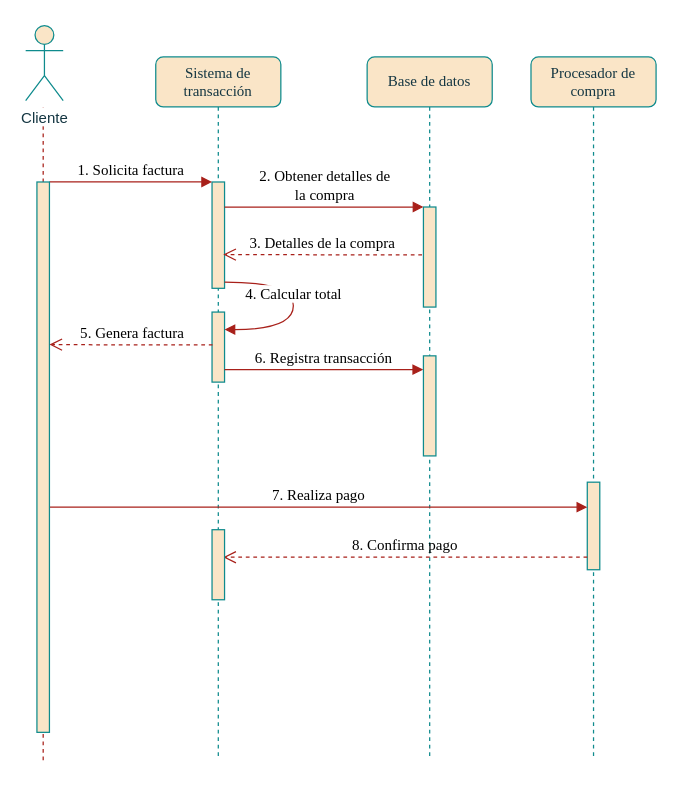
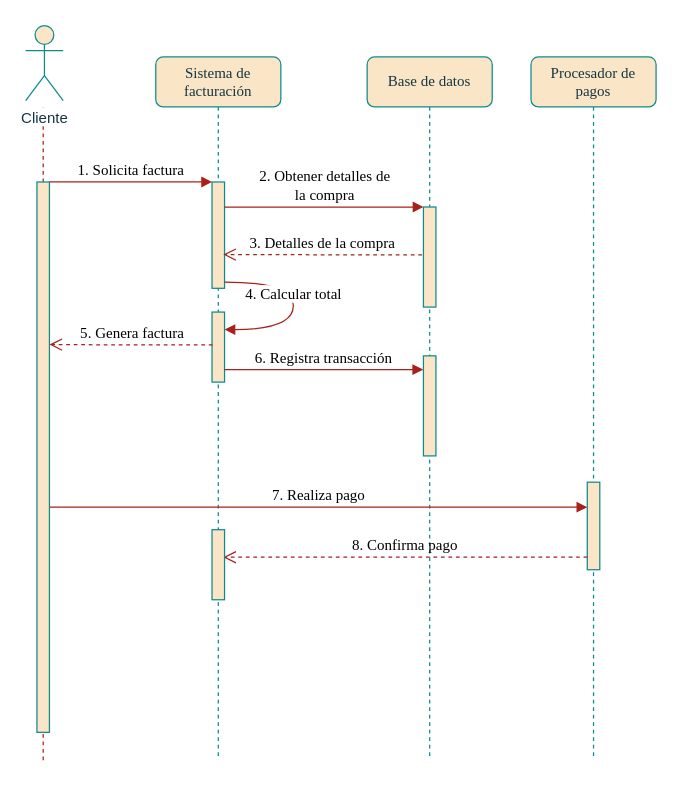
  <mxCell id="0" />
  <mxCell id="1" parent="0" />
  <mxCell id="2" value="" style="endArrow=none;dashed=1;html=1;rounded=0;labelBackgroundColor=none;strokeColor=#A8201A;fontColor=default;" parent="1" edge="1"><mxGeometry width="50" height="50" relative="1" as="geometry"><mxPoint x="34" y="607.286" as="sourcePoint" /><mxPoint x="34" y="85" as="targetPoint" /></mxGeometry></mxCell>
- <mxCell id="3" value="Sistema de transacción" style="shape=umlLifeline;perimeter=lifelinePerimeter;whiteSpace=wrap;html=1;container=1;collapsible=0;recursiveResize=0;outlineConnect=0;rounded=1;shadow=0;comic=0;labelBackgroundColor=none;strokeWidth=1;fontFamily=Verdana;fontSize=12;align=center;fillColor=#FAE5C7;strokeColor=#0F8B8D;fontColor=#143642;" parent="1" vertex="1"><mxGeometry x="124" y="45" width="100" height="560" as="geometry" /></mxCell>
+ <mxCell id="3" value="Sistema de facturación" style="shape=umlLifeline;perimeter=lifelinePerimeter;whiteSpace=wrap;html=1;container=1;collapsible=0;recursiveResize=0;outlineConnect=0;rounded=1;shadow=0;comic=0;labelBackgroundColor=none;strokeWidth=1;fontFamily=Verdana;fontSize=12;align=center;fillColor=#FAE5C7;strokeColor=#0F8B8D;fontColor=#143642;" parent="1" vertex="1"><mxGeometry x="124" y="45" width="100" height="560" as="geometry" /></mxCell>
  <mxCell id="4" value="&lt;span style=&quot;color: rgba(0, 0, 0, 0); font-family: monospace; font-size: 0px; text-align: start;&quot;&gt;%3CmxGraphModel%3E%3Croot%3E%3CmxCell%20id%3D%220%22%2F%3E%3CmxCell%20id%3D%221%22%20parent%3D%220%22%2F%3E%3CmxCell%20id%3D%222%22%20value%3D%22return%22%20style%3D%22html%3D1%3BverticalAlign%3Dbottom%3BendArrow%3Dopen%3Bdashed%3D1%3BendSize%3D8%3BlabelBackgroundColor%3Dnone%3BfontFamily%3DVerdana%3BfontSize%3D12%3BedgeStyle%3DelbowEdgeStyle%3Belbow%3Dvertical%3B%22%20edge%3D%221%22%20parent%3D%221%22%3E%3CmxGeometry%20relative%3D%221%22%20as%3D%22geometry%22%3E%3CmxPoint%20x%3D%22595%22%20y%3D%22260%22%20as%3D%22targetPoint%22%2F%3E%3CArray%20as%3D%22points%22%3E%3CmxPoint%20x%3D%22670%22%20y%3D%22260%22%2F%3E%3CmxPoint%20x%3D%22700%22%20y%3D%22260%22%2F%3E%3C%2FArray%3E%3CmxPoint%20x%3D%22725%22%20y%3D%22260%22%20as%3D%22sourcePoint%22%2F%3E%3C%2FmxGeometry%3E%3C%2FmxCell%3E%3C%2Froot%3E%3C%2FmxGraphModel%3E&lt;/span&gt;" style="html=1;points=[];perimeter=orthogonalPerimeter;rounded=0;shadow=0;comic=0;labelBackgroundColor=none;strokeWidth=1;fontFamily=Verdana;fontSize=12;align=center;fillColor=#FAE5C7;strokeColor=#0F8B8D;fontColor=#143642;" parent="3" vertex="1"><mxGeometry x="45" y="100" width="10" height="85" as="geometry" /></mxCell>
  <mxCell id="5" value="Base de datos" style="shape=umlLifeline;perimeter=lifelinePerimeter;whiteSpace=wrap;html=1;container=1;collapsible=0;recursiveResize=0;outlineConnect=0;rounded=1;shadow=0;comic=0;labelBackgroundColor=none;strokeWidth=1;fontFamily=Verdana;fontSize=12;align=center;fillColor=#FAE5C7;strokeColor=#0F8B8D;fontColor=#143642;" parent="1" vertex="1"><mxGeometry x="293" y="45" width="100" height="560" as="geometry" /></mxCell>
  <mxCell id="6" value="" style="html=1;points=[];perimeter=orthogonalPerimeter;rounded=0;shadow=0;comic=0;labelBackgroundColor=none;strokeWidth=1;fontFamily=Verdana;fontSize=12;align=center;fillColor=#FAE5C7;strokeColor=#0F8B8D;fontColor=#143642;" parent="5" vertex="1"><mxGeometry x="45" y="120" width="10" height="80" as="geometry" /></mxCell>
- <mxCell id="7" value="Procesador de compra" style="shape=umlLifeline;perimeter=lifelinePerimeter;whiteSpace=wrap;html=1;container=1;collapsible=0;recursiveResize=0;outlineConnect=0;rounded=1;shadow=0;comic=0;labelBackgroundColor=none;strokeWidth=1;fontFamily=Verdana;fontSize=12;align=center;fillColor=#FAE5C7;strokeColor=#0F8B8D;fontColor=#143642;" parent="1" vertex="1"><mxGeometry x="424" y="45" width="100" height="560" as="geometry" /></mxCell>
+ <mxCell id="7" value="Procesador de pagos" style="shape=umlLifeline;perimeter=lifelinePerimeter;whiteSpace=wrap;html=1;container=1;collapsible=0;recursiveResize=0;outlineConnect=0;rounded=1;shadow=0;comic=0;labelBackgroundColor=none;strokeWidth=1;fontFamily=Verdana;fontSize=12;align=center;fillColor=#FAE5C7;strokeColor=#0F8B8D;fontColor=#143642;" parent="1" vertex="1"><mxGeometry x="424" y="45" width="100" height="560" as="geometry" /></mxCell>
  <mxCell id="8" value="" style="html=1;points=[];perimeter=orthogonalPerimeter;rounded=0;shadow=0;comic=0;labelBackgroundColor=none;strokeWidth=1;fontFamily=Verdana;fontSize=12;align=center;fillColor=#FAE5C7;strokeColor=#0F8B8D;fontColor=#143642;" parent="1" vertex="1"><mxGeometry x="469" y="385" width="10" height="70" as="geometry" /></mxCell>
  <mxCell id="9" value="7. Realiza pago" style="html=1;verticalAlign=bottom;endArrow=block;entryX=0;entryY=0;labelBackgroundColor=none;fontFamily=Verdana;fontSize=12;strokeColor=#A8201A;fontColor=default;" parent="1" source="13" edge="1"><mxGeometry relative="1" as="geometry"><mxPoint x="394" y="385" as="sourcePoint" /><mxPoint x="469" y="405" as="targetPoint" /></mxGeometry></mxCell>
  <mxCell id="10" value="8. Confirma pago" style="html=1;verticalAlign=bottom;endArrow=open;dashed=1;endSize=8;labelBackgroundColor=none;fontFamily=Verdana;fontSize=12;edgeStyle=elbowEdgeStyle;elbow=vertical;strokeColor=#A8201A;fontColor=default;" parent="1" edge="1"><mxGeometry relative="1" as="geometry"><mxPoint x="178" y="445" as="targetPoint" /><Array as="points"><mxPoint x="454" y="445" /></Array><mxPoint x="469" y="445" as="sourcePoint" /></mxGeometry></mxCell>
  <mxCell id="11" value="1. Solicita factura" style="html=1;verticalAlign=bottom;endArrow=block;entryX=0;entryY=0;labelBackgroundColor=none;fontFamily=Verdana;fontSize=12;edgeStyle=elbowEdgeStyle;elbow=vertical;strokeColor=#A8201A;fontColor=default;" parent="1" source="13" target="4" edge="1"><mxGeometry relative="1" as="geometry"><mxPoint x="104" y="155" as="sourcePoint" /></mxGeometry></mxCell>
  <mxCell id="12" value="2. Obtener detalles de&lt;br&gt;la compra" style="html=1;verticalAlign=bottom;endArrow=block;entryX=0;entryY=0;labelBackgroundColor=none;fontFamily=Verdana;fontSize=12;edgeStyle=elbowEdgeStyle;elbow=vertical;strokeColor=#A8201A;fontColor=default;" parent="1" source="4" target="6" edge="1"><mxGeometry relative="1" as="geometry"><mxPoint x="254" y="165" as="sourcePoint" /><mxPoint as="offset" /></mxGeometry></mxCell>
  <mxCell id="13" value="" style="html=1;points=[];perimeter=orthogonalPerimeter;rounded=0;shadow=0;comic=0;labelBackgroundColor=none;strokeWidth=1;fontFamily=Verdana;fontSize=12;align=center;fillColor=#FAE5C7;strokeColor=#0F8B8D;fontColor=#143642;" parent="1" vertex="1"><mxGeometry x="29" y="145" width="10" height="440" as="geometry" /></mxCell>
  <mxCell id="14" value="&lt;span style=&quot;background-color: light-dark(#ffffff, var(--ge-dark-color, #121212));&quot;&gt;Cliente&lt;/span&gt;" style="shape=umlActor;verticalLabelPosition=bottom;verticalAlign=top;html=1;outlineConnect=0;labelBackgroundColor=none;fillColor=#FAE5C7;strokeColor=#0F8B8D;fontColor=#143642;" parent="1" vertex="1"><mxGeometry x="20" y="20" width="30" height="60" as="geometry" /></mxCell>
  <mxCell id="15" value="3. Detalles de la compra" style="html=1;verticalAlign=bottom;endArrow=open;dashed=1;endSize=8;labelBackgroundColor=none;fontFamily=Verdana;fontSize=12;edgeStyle=elbowEdgeStyle;elbow=horizontal;exitX=-0.111;exitY=0.478;exitDx=0;exitDy=0;exitPerimeter=0;strokeColor=#A8201A;fontColor=default;" parent="1" edge="1" source="6"><mxGeometry relative="1" as="geometry"><mxPoint x="178" y="203" as="targetPoint" /><Array as="points"><mxPoint x="274" y="203" /><mxPoint x="304" y="203" /></Array><mxPoint x="329" y="203" as="sourcePoint" /></mxGeometry></mxCell>
  <mxCell id="16" value="&lt;span style=&quot;color: rgba(0, 0, 0, 0); font-family: monospace; font-size: 0px; text-align: start;&quot;&gt;%3CmxGraphModel%3E%3Croot%3E%3CmxCell%20id%3D%220%22%2F%3E%3CmxCell%20id%3D%221%22%20parent%3D%220%22%2F%3E%3CmxCell%20id%3D%222%22%20value%3D%22return%22%20style%3D%22html%3D1%3BverticalAlign%3Dbottom%3BendArrow%3Dopen%3Bdashed%3D1%3BendSize%3D8%3BlabelBackgroundColor%3Dnone%3BfontFamily%3DVerdana%3BfontSize%3D12%3BedgeStyle%3DelbowEdgeStyle%3Belbow%3Dvertical%3B%22%20edge%3D%221%22%20parent%3D%221%22%3E%3CmxGeometry%20relative%3D%221%22%20as%3D%22geometry%22%3E%3CmxPoint%20x%3D%22595%22%20y%3D%22260%22%20as%3D%22targetPoint%22%2F%3E%3CArray%20as%3D%22points%22%3E%3CmxPoint%20x%3D%22670%22%20y%3D%22260%22%2F%3E%3CmxPoint%20x%3D%22700%22%20y%3D%22260%22%2F%3E%3C%2FArray%3E%3CmxPoint%20x%3D%22725%22%20y%3D%22260%22%20as%3D%22sourcePoint%22%2F%3E%3C%2FmxGeometry%3E%3C%2FmxCell%3E%3C%2Froot%3E%3C%2FmxGraphModel%3E&lt;/span&gt;" style="html=1;points=[];perimeter=orthogonalPerimeter;rounded=0;shadow=0;comic=0;labelBackgroundColor=none;strokeWidth=1;fontFamily=Verdana;fontSize=12;align=center;fillColor=#FAE5C7;strokeColor=#0F8B8D;fontColor=#143642;" parent="1" vertex="1"><mxGeometry x="169" y="249" width="10" height="56" as="geometry" /></mxCell>
  <mxCell id="17" value="&lt;span style=&quot;background-color: light-dark(#ffffff, var(--ge-dark-color, #121212));&quot;&gt;4. Calcular total&lt;/span&gt;" style="html=1;verticalAlign=bottom;endArrow=block;labelBackgroundColor=none;fontFamily=Verdana;fontSize=12;elbow=vertical;edgeStyle=orthogonalEdgeStyle;curved=1;entryX=1;entryY=0.286;entryPerimeter=0;exitX=1.038;exitY=0.345;exitPerimeter=0;strokeColor=#A8201A;fontColor=default;" parent="1" edge="1"><mxGeometry x="0.004" relative="1" as="geometry"><mxPoint x="179" y="225" as="sourcePoint" /><mxPoint x="179" y="263" as="targetPoint" /><Array as="points"><mxPoint x="234" y="225" /><mxPoint x="234" y="263" /></Array><mxPoint as="offset" /></mxGeometry></mxCell>
  <mxCell id="18" value="5. Genera factura" style="html=1;verticalAlign=bottom;endArrow=open;dashed=1;endSize=8;labelBackgroundColor=none;fontFamily=Verdana;fontSize=12;edgeStyle=elbowEdgeStyle;elbow=horizontal;align=center;exitX=0.041;exitY=0.47;exitDx=0;exitDy=0;exitPerimeter=0;strokeColor=#A8201A;fontColor=default;" parent="1" edge="1" source="16"><mxGeometry relative="1" as="geometry"><mxPoint x="39" y="275" as="targetPoint" /><Array as="points"><mxPoint x="124" y="235" /><mxPoint x="203" y="275" /></Array><mxPoint x="134" y="275" as="sourcePoint" /></mxGeometry></mxCell>
  <mxCell id="19" value="6. Registra transacción" style="html=1;verticalAlign=bottom;endArrow=block;labelBackgroundColor=none;fontFamily=Verdana;fontSize=12;edgeStyle=elbowEdgeStyle;elbow=vertical;entryX=-0.022;entryY=0.138;entryDx=0;entryDy=0;entryPerimeter=0;strokeColor=#A8201A;fontColor=default;" parent="1" edge="1" target="20"><mxGeometry relative="1" as="geometry"><mxPoint x="179" y="295" as="sourcePoint" /><mxPoint x="329" y="295" as="targetPoint" /></mxGeometry></mxCell>
  <mxCell id="20" value="" style="html=1;points=[];perimeter=orthogonalPerimeter;rounded=0;shadow=0;comic=0;labelBackgroundColor=none;strokeWidth=1;fontFamily=Verdana;fontSize=12;align=center;fillColor=#FAE5C7;strokeColor=#0F8B8D;fontColor=#143642;" parent="1" vertex="1"><mxGeometry x="338" y="284" width="10" height="80" as="geometry" /></mxCell>
  <mxCell id="21" value="&lt;span style=&quot;color: rgba(0, 0, 0, 0); font-family: monospace; font-size: 0px; text-align: start;&quot;&gt;%3CmxGraphModel%3E%3Croot%3E%3CmxCell%20id%3D%220%22%2F%3E%3CmxCell%20id%3D%221%22%20parent%3D%220%22%2F%3E%3CmxCell%20id%3D%222%22%20value%3D%22return%22%20style%3D%22html%3D1%3BverticalAlign%3Dbottom%3BendArrow%3Dopen%3Bdashed%3D1%3BendSize%3D8%3BlabelBackgroundColor%3Dnone%3BfontFamily%3DVerdana%3BfontSize%3D12%3BedgeStyle%3DelbowEdgeStyle%3Belbow%3Dvertical%3B%22%20edge%3D%221%22%20parent%3D%221%22%3E%3CmxGeometry%20relative%3D%221%22%20as%3D%22geometry%22%3E%3CmxPoint%20x%3D%22595%22%20y%3D%22260%22%20as%3D%22targetPoint%22%2F%3E%3CArray%20as%3D%22points%22%3E%3CmxPoint%20x%3D%22670%22%20y%3D%22260%22%2F%3E%3CmxPoint%20x%3D%22700%22%20y%3D%22260%22%2F%3E%3C%2FArray%3E%3CmxPoint%20x%3D%22725%22%20y%3D%22260%22%20as%3D%22sourcePoint%22%2F%3E%3C%2FmxGeometry%3E%3C%2FmxCell%3E%3C%2Froot%3E%3C%2FmxGraphModel%3E&lt;/span&gt;" style="html=1;points=[];perimeter=orthogonalPerimeter;rounded=0;shadow=0;comic=0;labelBackgroundColor=none;strokeWidth=1;fontFamily=Verdana;fontSize=12;align=center;fillColor=#FAE5C7;strokeColor=#0F8B8D;fontColor=#143642;" parent="1" vertex="1"><mxGeometry x="169" y="423" width="10" height="56" as="geometry" /></mxCell>
